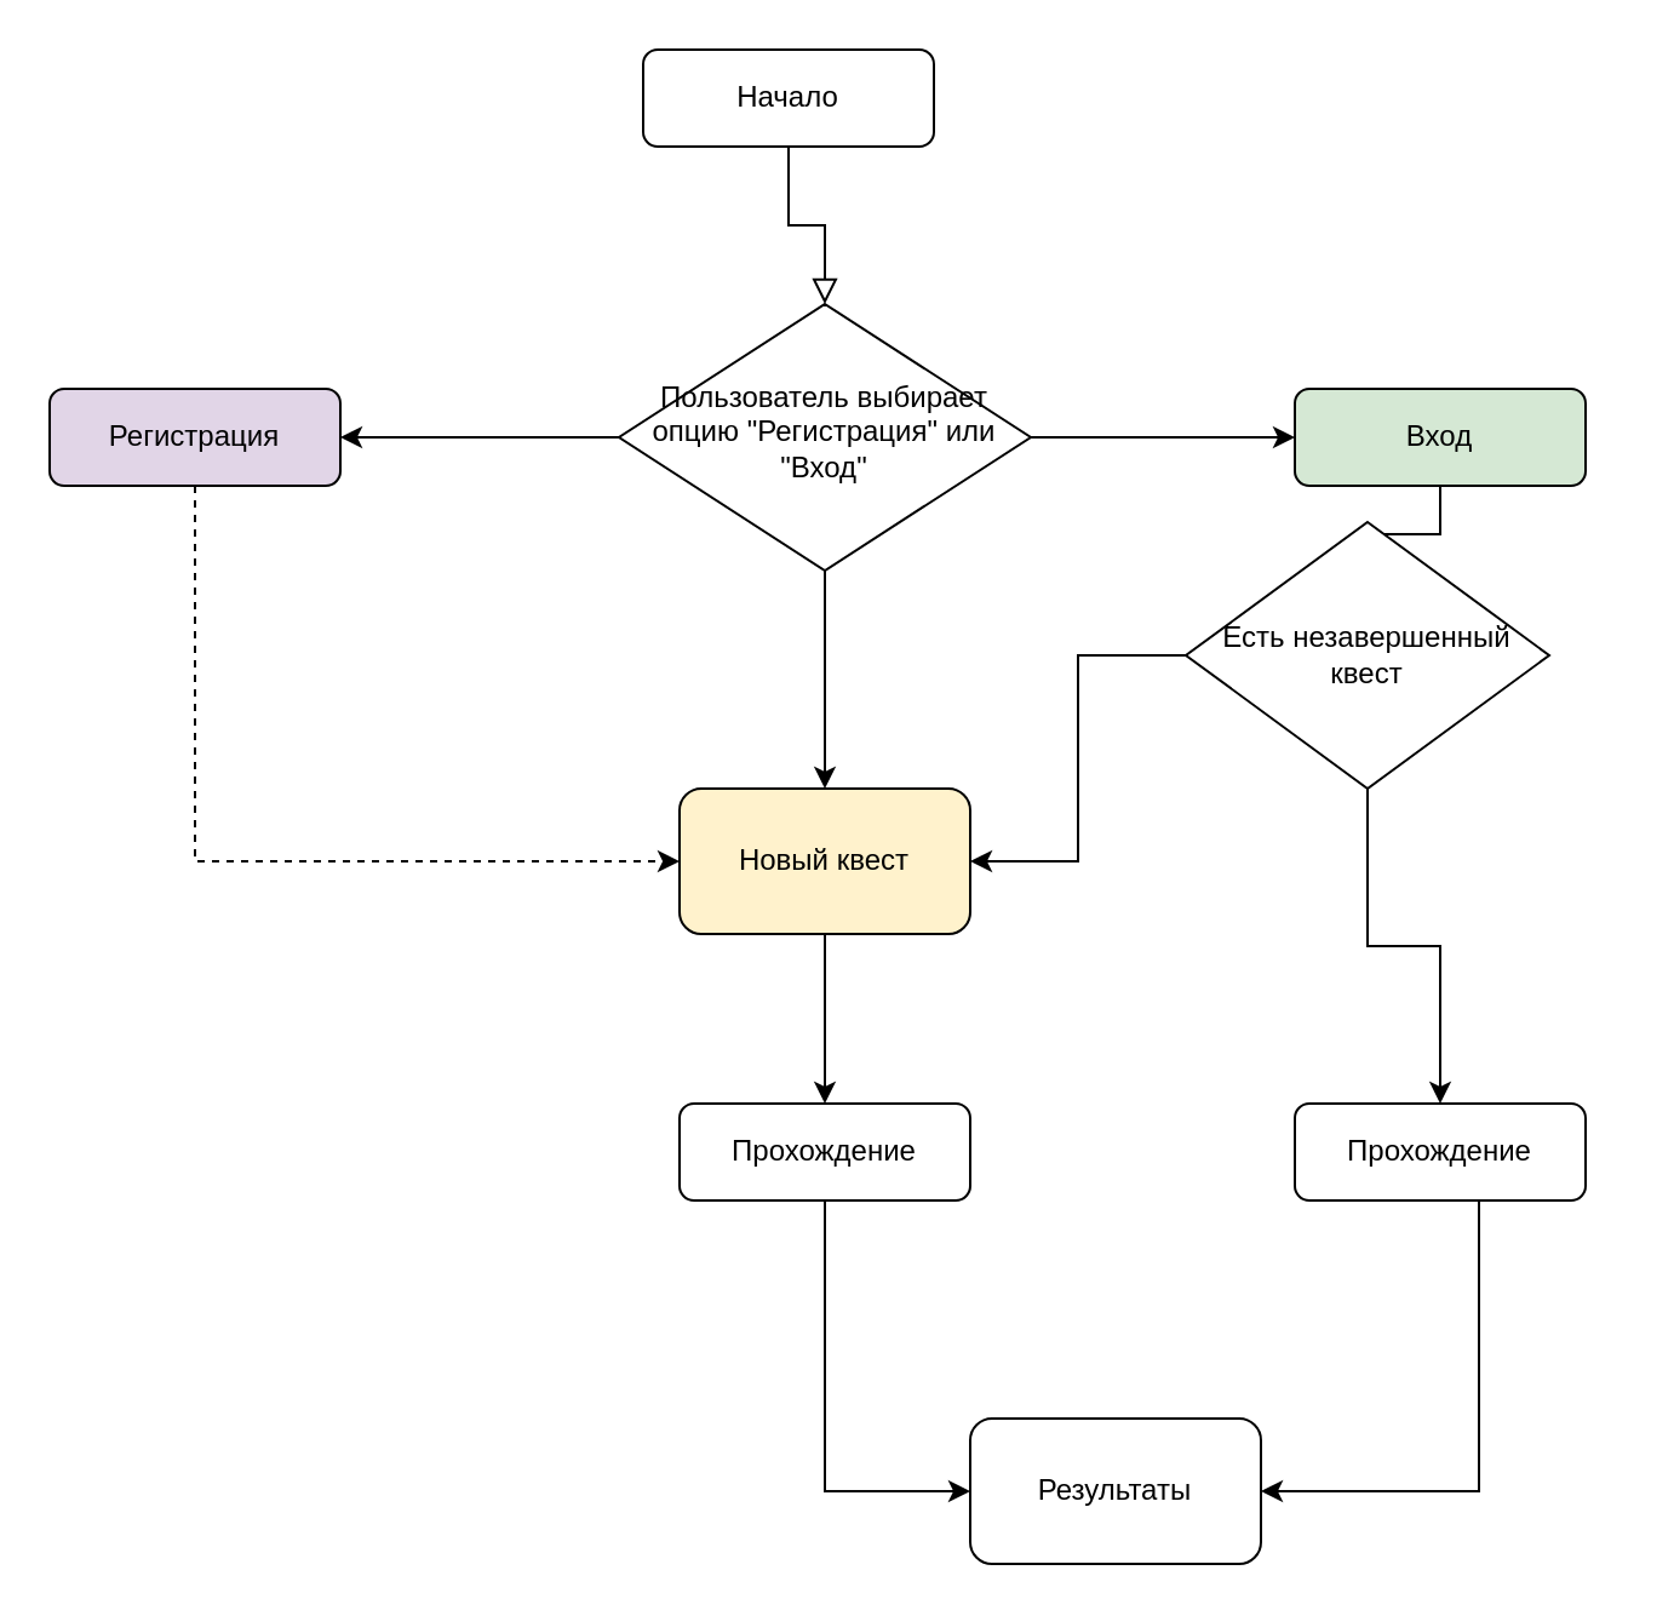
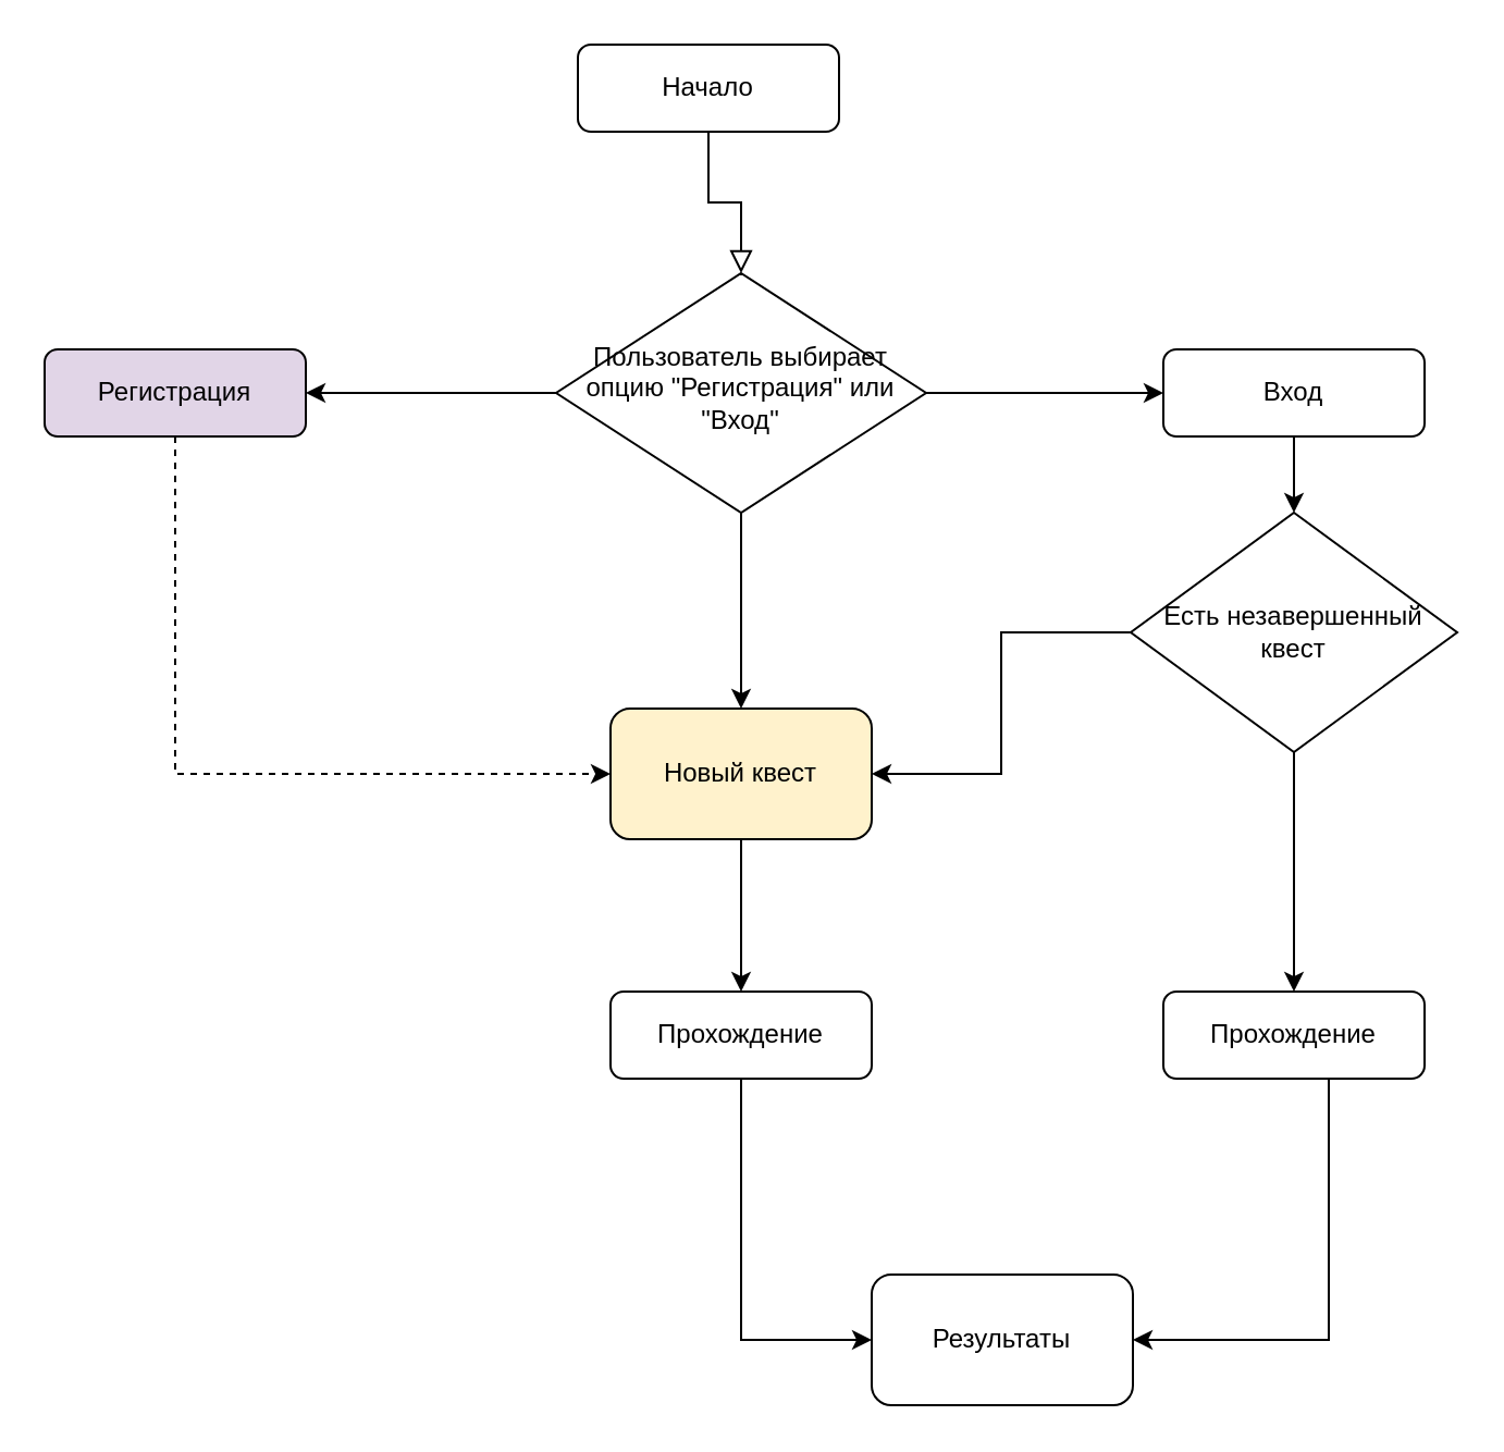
  <mxCell id="0" />
  <mxCell id="1" parent="0" />
  <mxCell id="2" value="" style="rounded=0;html=1;jettySize=auto;orthogonalLoop=1;fontSize=11;endArrow=block;endFill=0;endSize=8;strokeWidth=1;shadow=0;labelBackgroundColor=none;edgeStyle=orthogonalEdgeStyle;" parent="1" source="3" target="6" edge="1"><mxGeometry relative="1" as="geometry" /></mxCell>
  <mxCell id="3" value="Начало" style="rounded=1;whiteSpace=wrap;html=1;fontSize=12;glass=0;strokeWidth=1;shadow=0;" parent="1" vertex="1"><mxGeometry x="265" y="20" width="120" height="40" as="geometry" /></mxCell>
  <mxCell id="4" style="edgeStyle=orthogonalEdgeStyle;rounded=0;orthogonalLoop=1;jettySize=auto;html=1;" edge="1" parent="1" source="6" target="11"><mxGeometry relative="1" as="geometry" /></mxCell>
  <mxCell id="5" style="edgeStyle=orthogonalEdgeStyle;rounded=0;orthogonalLoop=1;jettySize=auto;html=1;" edge="1" parent="1" source="6" target="8"><mxGeometry relative="1" as="geometry" /></mxCell>
  <mxCell id="6" value="Пользователь выбирает опцию &quot;Регистрация&quot; или &quot;Вход&quot;" style="rhombus;whiteSpace=wrap;html=1;shadow=0;fontFamily=Helvetica;fontSize=12;align=center;strokeWidth=1;spacing=6;spacingTop=-4;" parent="1" vertex="1"><mxGeometry x="255" y="125" width="170" height="110" as="geometry" /></mxCell>
  <mxCell id="7" style="edgeStyle=orthogonalEdgeStyle;rounded=0;orthogonalLoop=1;jettySize=auto;html=1;entryX=0.5;entryY=0;entryDx=0;entryDy=0;" edge="1" parent="1" source="8" target="15"><mxGeometry relative="1" as="geometry" /></mxCell>
- <mxCell id="8" value="Вход" style="rounded=1;whiteSpace=wrap;html=1;fontSize=12;glass=0;strokeWidth=1;shadow=0;fillColor=#d5e8d4;" parent="1" vertex="1"><mxGeometry x="534" y="160" width="120" height="40" as="geometry" /></mxCell>
+ <mxCell id="8" value="Вход" style="rounded=1;whiteSpace=wrap;html=1;fontSize=12;glass=0;strokeWidth=1;shadow=0;" parent="1" vertex="1"><mxGeometry x="534" y="160" width="120" height="40" as="geometry" /></mxCell>
  <mxCell id="9" style="edgeStyle=orthogonalEdgeStyle;rounded=0;orthogonalLoop=1;jettySize=auto;html=1;" edge="1" parent="1" source="10" target="21"><mxGeometry relative="1" as="geometry"><Array as="points"><mxPoint x="340" y="615" /></Array></mxGeometry></mxCell>
  <mxCell id="10" value="Прохождение" style="rounded=1;whiteSpace=wrap;html=1;fontSize=12;glass=0;strokeWidth=1;shadow=0;" parent="1" vertex="1"><mxGeometry x="280" y="455" width="120" height="40" as="geometry" /></mxCell>
  <mxCell id="11" value="Регистрация " style="rounded=1;whiteSpace=wrap;html=1;fontSize=12;glass=0;strokeWidth=1;shadow=0;fillColor=#e1d5e7;" vertex="1" parent="1"><mxGeometry x="20" y="160" width="120" height="40" as="geometry" /></mxCell>
  <mxCell id="12" style="edgeStyle=orthogonalEdgeStyle;rounded=0;orthogonalLoop=1;jettySize=auto;html=1;entryX=0;entryY=0.5;entryDx=0;entryDy=0;exitX=0.5;exitY=1;exitDx=0;exitDy=0;dashed=1;" edge="1" parent="1" source="11" target="17"><mxGeometry relative="1" as="geometry"><mxPoint x="159.46" y="225" as="sourcePoint" /><mxPoint x="249.5" y="365" as="targetPoint" /></mxGeometry></mxCell>
  <mxCell id="13" style="edgeStyle=orthogonalEdgeStyle;rounded=0;orthogonalLoop=1;jettySize=auto;html=1;" edge="1" parent="1" source="15" target="17"><mxGeometry relative="1" as="geometry" /></mxCell>
  <mxCell id="14" style="edgeStyle=orthogonalEdgeStyle;rounded=0;orthogonalLoop=1;jettySize=auto;html=1;entryX=0.5;entryY=0;entryDx=0;entryDy=0;" edge="1" parent="1" source="15" target="20"><mxGeometry relative="1" as="geometry" /></mxCell>
- <mxCell id="15" value="Есть незавершенный квест" style="rhombus;whiteSpace=wrap;html=1;" vertex="1" parent="1"><mxGeometry x="489" y="215" width="150" height="110" as="geometry" /></mxCell>
+ <mxCell id="15" value="Есть незавершенный квест" style="rhombus;whiteSpace=wrap;html=1;" vertex="1" parent="1"><mxGeometry x="519" y="235" width="150" height="110" as="geometry" /></mxCell>
  <mxCell id="16" style="edgeStyle=orthogonalEdgeStyle;rounded=0;orthogonalLoop=1;jettySize=auto;html=1;entryX=0.5;entryY=0;entryDx=0;entryDy=0;" edge="1" parent="1" source="17" target="10"><mxGeometry relative="1" as="geometry" /></mxCell>
  <mxCell id="17" value="Новый квест" style="rounded=1;whiteSpace=wrap;html=1;fillColor=#fff2cc;" vertex="1" parent="1"><mxGeometry x="280" y="325" width="120" height="60" as="geometry" /></mxCell>
  <mxCell id="18" style="edgeStyle=orthogonalEdgeStyle;rounded=0;orthogonalLoop=1;jettySize=auto;html=1;entryX=0.5;entryY=0;entryDx=0;entryDy=0;" edge="1" parent="1" source="6" target="17"><mxGeometry relative="1" as="geometry" /></mxCell>
  <mxCell id="19" style="edgeStyle=orthogonalEdgeStyle;rounded=0;orthogonalLoop=1;jettySize=auto;html=1;entryX=1;entryY=0.5;entryDx=0;entryDy=0;" edge="1" parent="1" source="20" target="21"><mxGeometry relative="1" as="geometry"><Array as="points"><mxPoint x="610" y="615" /></Array></mxGeometry></mxCell>
  <mxCell id="20" value="Прохождение" style="rounded=1;whiteSpace=wrap;html=1;" vertex="1" parent="1"><mxGeometry x="534" y="455" width="120" height="40" as="geometry" /></mxCell>
  <mxCell id="21" value="Результаты" style="rounded=1;whiteSpace=wrap;html=1;" vertex="1" parent="1"><mxGeometry x="400" y="585" width="120" height="60" as="geometry" /></mxCell>
